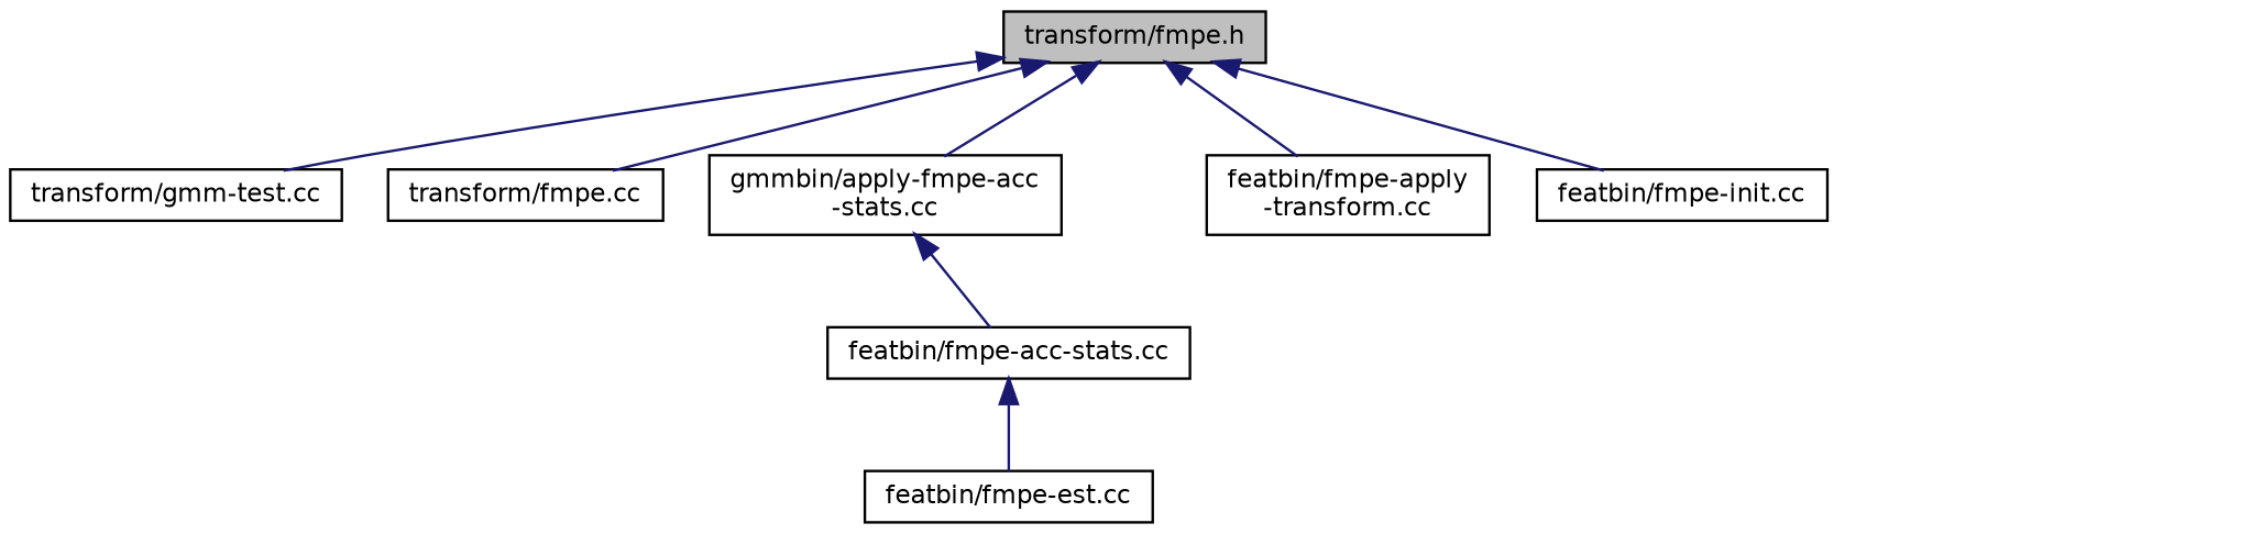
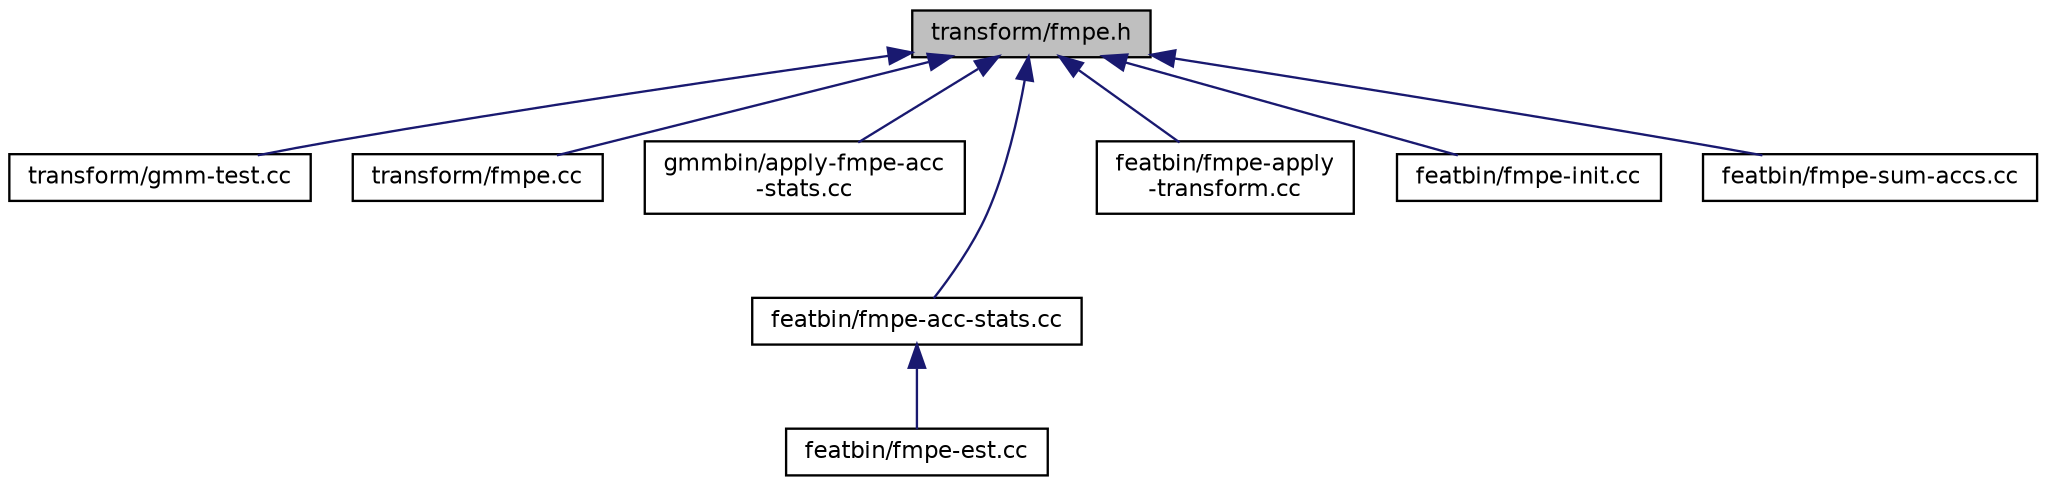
  digraph {
    node [color=black fillcolor=white fontname=Helvetica fontsize=10 shape=record style=filled]
    edge [color=midnightblue dir=back fontname=Helvetica fontsize=10 labelfontname=Helvetica labelfontsize=10 style=solid]
    n1 [fillcolor=grey75 fontcolor=black height=0.2 label="transform/fmpe.h" width=0.4]
    n2 [height=0.2 label="transform/gmm-test.cc" width=0.4]
    n3 [height=0.2 label="transform/fmpe.cc" width=0.4]
    n4 [height=0.2 label="gmmbin/apply-fmpe-acc\l-stats.cc" width=0.4]
    n5 [height=0.2 label="featbin/fmpe-acc-stats.cc" width=0.4]
    n6 [height=0.2 label="featbin/fmpe-apply\l-transform.cc" width=0.4]
    n7 [height=0.2 label="featbin/fmpe-init.cc" width=0.4]
+   n8 [height=0.2 label="featbin/fmpe-sum-accs.cc" width=0.4]
    n9 [height=0.2 label="featbin/fmpe-est.cc" width=0.4]
    n1 -> n2
    n1 -> n3
    n1 -> n4
-   n4 -> n5
+   n1 -> n5
    n1 -> n6
    n1 -> n7
+   n1 -> n8
    n5 -> n9
  }
